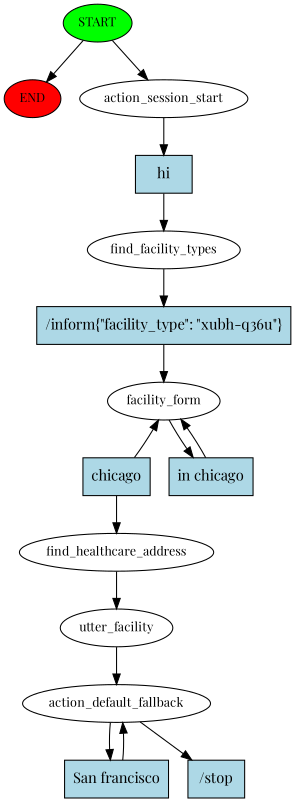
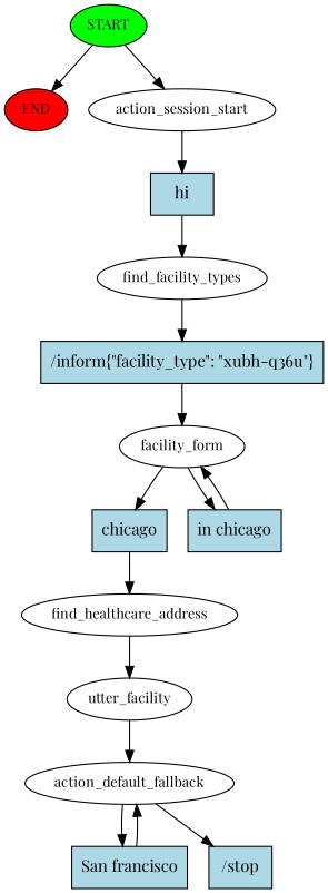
  digraph {
    fontname="Playfair Display"
    node [fontname="Playfair Display" fontsize=12 style=filled]
    edge [fontname="Playfair Display"]
    n1 [fillcolor=green label=START]
    n2 [fillcolor=red label=END]
    n3 [label=action_session_start style=""]
    n4 [fillcolor=lightblue label=hi shape=rect fontsize=""]
    n5 [label=find_facility_types style=""]
    n6 [fillcolor=lightblue label="/inform{\"facility_type\": \"xubh-q36u\"}" shape=rect fontsize=""]
    n7 [label=facility_form style=""]
    n8 [fillcolor=lightblue label=chicago shape=rect fontsize=""]
    n9 [fillcolor=lightblue label="in chicago" shape=rect fontsize=""]
    n10 [label=find_healthcare_address style=""]
    n11 [label=utter_facility style=""]
    n12 [label=action_default_fallback style=""]
    n13 [fillcolor=lightblue label="San francisco" shape=rect fontsize=""]
    n14 [fillcolor=lightblue label="/stop" shape=rect fontsize=""]
    n1 -> n2
    n1 -> n3
    n3 -> n4
    n4 -> n5
    n5 -> n6
    n6 -> n7
-   n8 -> n7
+   n7 -> n8
    n7 -> n9
    n8 -> n10
    n9 -> n7
    n10 -> n11
    n11 -> n12
    n12 -> n13
    n12 -> n14
    n13 -> n12
  }
